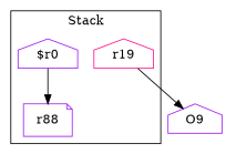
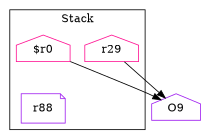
  digraph {
    rankDir=LR
    node [color=deeppink shape=house]
-   "$r0" [color=purple]
+   "$r0"
    n2 [color=purple label=r88 shape=note]
-   r19
+   r19 [label=r29]
    O9 [color=purple]
    subgraph cluster_1 {
      label=Stack
      "$r0"
      n2
      r19
    }
-   "$r0" -> n2
+   "$r0" -> O9
    r19 -> O9
  }
